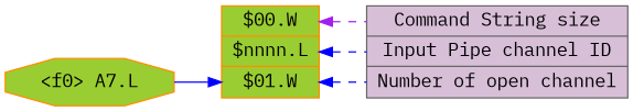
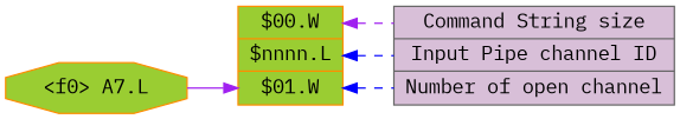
  digraph {
    fontname="IBM Plex Mono"
    rankdir=LR
    node [color=darkorange fillcolor=yellowgreen fontname="IBM Plex Mono" shape=record style=filled]
    edge [color=purple fontname="IBM Plex Mono" headport=ch dir=back style=dashed]
    n1 [label="<f0> A7.L" shape=octagon]
    n2 [label="<cmd> $00.W | <chid> $nnnn.L | <ch> $01.W"]
    n3 [color=gray40 fillcolor=thistle label="<cmd> Command String size | <chid> Input Pipe channel ID | <ch> Number of open channel"]
-   n1 -> n2 [color=blue tailport=f0 dir="" style=""]
+   n1 -> n2 [tailport=f0 dir="" style=""]
    n2 -> n3 [headport=cmd tailport=cmd]
    n2 -> n3 [color=blue headport=chid tailport=chid]
    n2 -> n3 [color=blue tailport=ch]
  }
